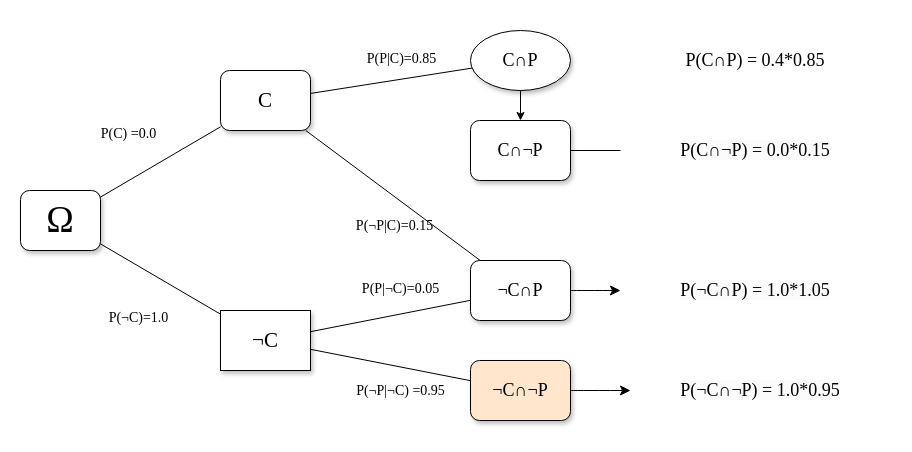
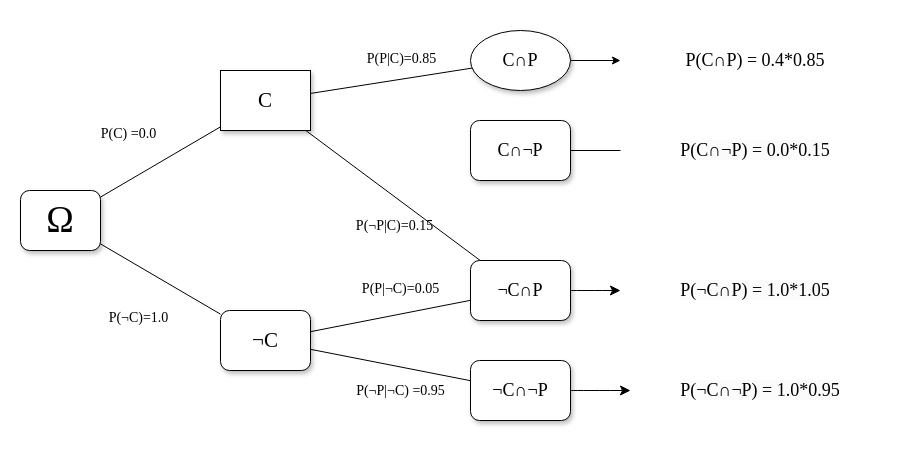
  <mxCell id="0" />
  <mxCell id="1" parent="0" />
  <mxCell id="2" value="&lt;font style=&quot;font-size: 37px;&quot;&gt;Ω&lt;/font&gt;" style="whiteSpace=wrap;html=1;rounded=1;shadow=1;labelBackgroundColor=none;strokeWidth=1;fontFamily=Verdana;fontSize=37;align=center;" parent="1" vertex="1"><mxGeometry x="20" y="190" width="80" height="60" as="geometry" /></mxCell>
- <mxCell id="3" value="&lt;font style=&quot;font-size: 21px;&quot;&gt;¬C&lt;/font&gt;" style="whiteSpace=wrap;html=1;shadow=1;labelBackgroundColor=none;strokeWidth=1;fontFamily=Verdana;fontSize=18;align=center;rounded=0;" parent="1" vertex="1"><mxGeometry x="220" y="310" width="90" height="60" as="geometry" /></mxCell>
- <mxCell id="4" value="&lt;font style=&quot;font-size: 21px;&quot;&gt;C&lt;/font&gt;" style="whiteSpace=wrap;html=1;rounded=1;shadow=1;labelBackgroundColor=none;strokeWidth=1;fontFamily=Verdana;fontSize=18;align=center;" parent="1" vertex="1"><mxGeometry x="220" y="70" width="90" height="60" as="geometry" /></mxCell>
+ <mxCell id="3" value="&lt;font style=&quot;font-size: 21px;&quot;&gt;¬C&lt;/font&gt;" style="whiteSpace=wrap;html=1;rounded=1;shadow=1;labelBackgroundColor=none;strokeWidth=1;fontFamily=Verdana;fontSize=18;align=center;" parent="1" vertex="1"><mxGeometry x="220" y="310" width="90" height="60" as="geometry" /></mxCell>
+ <mxCell id="4" value="&lt;font style=&quot;font-size: 21px;&quot;&gt;C&lt;/font&gt;" style="whiteSpace=wrap;html=1;shadow=1;labelBackgroundColor=none;strokeWidth=1;fontFamily=Verdana;fontSize=18;align=center;rounded=0;" parent="1" vertex="1"><mxGeometry x="220" y="70" width="90" height="60" as="geometry" /></mxCell>
  <mxCell id="5" value="P(C) =0.0" style="rounded=0;html=1;labelBackgroundColor=none;startArrow=none;startFill=0;startSize=5;endArrow=none;endFill=0;endSize=5;jettySize=auto;orthogonalLoop=1;strokeWidth=1;fontFamily=Verdana;fontSize=14;" parent="1" source="2" target="4" edge="1"><mxGeometry x="-0.2" y="40" relative="1" as="geometry"><mxPoint as="offset" /></mxGeometry></mxCell>
  <mxCell id="6" value="P(¬C)=1.0" style="rounded=0;html=1;labelBackgroundColor=none;startArrow=none;startFill=0;startSize=5;endArrow=none;endFill=0;endSize=5;jettySize=auto;orthogonalLoop=1;strokeWidth=1;fontFamily=Verdana;fontSize=14;" parent="1" source="2" target="3" edge="1"><mxGeometry y="-45" relative="1" as="geometry"><mxPoint as="offset" /></mxGeometry></mxCell>
  <mxCell id="7" value="" style="edgeStyle=none;curved=1;rounded=0;orthogonalLoop=1;jettySize=auto;html=1;fontSize=12;startSize=8;endSize=8;" parent="1" source="8" target="22" edge="1"><mxGeometry relative="1" as="geometry" /></mxCell>
- <mxCell id="8" value="¬C∩¬P" style="whiteSpace=wrap;html=1;rounded=1;shadow=1;labelBackgroundColor=none;strokeWidth=1;fontFamily=Verdana;fontSize=18;align=center;fillColor=#ffe6cc;" parent="1" vertex="1"><mxGeometry x="470" y="360" width="100" height="60" as="geometry" /></mxCell>
+ <mxCell id="8" value="¬C∩¬P" style="whiteSpace=wrap;html=1;rounded=1;shadow=1;labelBackgroundColor=none;strokeWidth=1;fontFamily=Verdana;fontSize=18;align=center;" parent="1" vertex="1"><mxGeometry x="470" y="360" width="100" height="60" as="geometry" /></mxCell>
  <mxCell id="9" value="" style="edgeStyle=none;curved=1;rounded=0;orthogonalLoop=1;jettySize=auto;html=1;fontSize=12;startSize=8;endSize=8;" parent="1" source="10" target="21" edge="1"><mxGeometry relative="1" as="geometry" /></mxCell>
  <mxCell id="10" value="¬C∩P" style="whiteSpace=wrap;html=1;rounded=1;shadow=1;labelBackgroundColor=none;strokeWidth=1;fontFamily=Verdana;fontSize=18;align=center;" parent="1" vertex="1"><mxGeometry x="470" y="260" width="100" height="60" as="geometry" /></mxCell>
  <mxCell id="11" value="P(¬P|¬C) =0.95" style="rounded=0;html=1;labelBackgroundColor=none;startArrow=none;startFill=0;startSize=5;endArrow=none;endFill=0;endSize=5;jettySize=auto;orthogonalLoop=1;strokeWidth=1;fontFamily=Verdana;fontSize=14;" parent="1" source="3" target="8" edge="1"><mxGeometry x="0.181" y="-24" relative="1" as="geometry"><mxPoint as="offset" /></mxGeometry></mxCell>
  <mxCell id="12" value="P(P|¬C)=0.05" style="rounded=0;html=1;labelBackgroundColor=none;startArrow=none;startFill=0;startSize=5;endArrow=none;endFill=0;endSize=5;jettySize=auto;orthogonalLoop=1;strokeWidth=1;fontFamily=Verdana;fontSize=14;" parent="1" source="3" target="10" edge="1"><mxGeometry x="0.181" y="24" relative="1" as="geometry"><mxPoint as="offset" /></mxGeometry></mxCell>
  <mxCell id="13" value="P(¬P|C)=0.15" style="rounded=0;html=1;labelBackgroundColor=none;startArrow=none;startFill=0;startSize=5;endArrow=none;endFill=0;endSize=5;jettySize=auto;orthogonalLoop=1;strokeWidth=1;fontFamily=Verdana;fontSize=14;" parent="1" source="4" target="10" edge="1"><mxGeometry x="0.181" y="-24" relative="1" as="geometry"><mxPoint as="offset" /><mxPoint x="460" y="137.5" as="targetPoint" /></mxGeometry></mxCell>
  <mxCell id="14" value="P(P|C)=0.85" style="rounded=0;html=1;labelBackgroundColor=none;startArrow=none;startFill=0;startSize=5;endArrow=none;endFill=0;endSize=5;jettySize=auto;orthogonalLoop=1;strokeWidth=1;fontFamily=Verdana;fontSize=14;" parent="1" source="4" target="16" edge="1"><mxGeometry x="0.161" y="19" relative="1" as="geometry"><mxPoint as="offset" /><mxPoint x="460" y="62.5" as="targetPoint" /></mxGeometry></mxCell>
- <mxCell id="15" value="" style="edgeStyle=orthogonalEdgeStyle;rounded=0;orthogonalLoop=1;jettySize=auto;html=1;" parent="1" source="16" target="18" edge="1"><mxGeometry relative="1" as="geometry" /></mxCell>
+ <mxCell id="15" value="" style="edgeStyle=orthogonalEdgeStyle;rounded=0;orthogonalLoop=1;jettySize=auto;html=1;" parent="1" source="16" target="19" edge="1"><mxGeometry relative="1" as="geometry" /></mxCell>
  <mxCell id="16" value="C&lt;span style=&quot;text-align: left;&quot;&gt;∩&lt;/span&gt;P" style="ellipse;whiteSpace=wrap;html=1;shadow=1;labelBackgroundColor=none;strokeWidth=1;fontFamily=Verdana;fontSize=18;align=center;" parent="1" vertex="1"><mxGeometry x="470" y="30" width="100" height="60" as="geometry" /></mxCell>
  <mxCell id="17" value="" style="edgeStyle=orthogonalEdgeStyle;rounded=0;orthogonalLoop=1;jettySize=auto;html=1;endArrow=none;" parent="1" source="18" target="20" edge="1"><mxGeometry relative="1" as="geometry" /></mxCell>
  <mxCell id="18" value="C∩¬P" style="whiteSpace=wrap;html=1;rounded=1;shadow=1;labelBackgroundColor=none;strokeWidth=1;fontFamily=Verdana;fontSize=18;align=center;" parent="1" vertex="1"><mxGeometry x="470" y="120" width="100" height="60" as="geometry" /></mxCell>
  <mxCell id="19" value="P(C∩P) = 0.4*0.85" style="ellipse;whiteSpace=wrap;html=1;fontSize=18;fontFamily=Verdana;rounded=1;shadow=0;labelBackgroundColor=none;strokeWidth=1;fillColor=none;strokeColor=none;" parent="1" vertex="1"><mxGeometry x="620" y="20" width="270" height="80" as="geometry" /></mxCell>
  <mxCell id="20" value="&lt;span style=&quot;color: rgb(0, 0, 0); font-family: Verdana; font-size: 18px; font-style: normal; font-variant-ligatures: normal; font-variant-caps: normal; font-weight: 400; letter-spacing: normal; orphans: 2; text-align: center; text-indent: 0px; text-transform: none; widows: 2; word-spacing: 0px; -webkit-text-stroke-width: 0px; background-color: rgb(251, 251, 251); text-decoration-thickness: initial; text-decoration-style: initial; text-decoration-color: initial; float: none; display: inline !important;&quot;&gt;P(C∩¬P) = 0.0*0.15&lt;/span&gt;" style="ellipse;whiteSpace=wrap;html=1;fontSize=18;fontFamily=Verdana;rounded=1;shadow=0;labelBackgroundColor=none;strokeWidth=1;fillColor=none;strokeColor=none;" parent="1" vertex="1"><mxGeometry x="620" y="110" width="270" height="80" as="geometry" /></mxCell>
  <mxCell id="21" value="&lt;span style=&quot;color: rgb(0, 0, 0); font-family: Verdana; font-size: 18px; font-style: normal; font-variant-ligatures: normal; font-variant-caps: normal; font-weight: 400; letter-spacing: normal; orphans: 2; text-align: center; text-indent: 0px; text-transform: none; widows: 2; word-spacing: 0px; -webkit-text-stroke-width: 0px; background-color: rgb(251, 251, 251); text-decoration-thickness: initial; text-decoration-style: initial; text-decoration-color: initial; float: none; display: inline !important;&quot;&gt;P(¬C∩P) = 1.0*1.05&lt;/span&gt;" style="ellipse;whiteSpace=wrap;html=1;fontSize=18;fontFamily=Verdana;rounded=1;shadow=0;labelBackgroundColor=none;strokeWidth=1;strokeColor=none;fillColor=none;" parent="1" vertex="1"><mxGeometry x="620" y="250" width="270" height="80" as="geometry" /></mxCell>
  <mxCell id="22" value="&lt;span style=&quot;color: rgb(0, 0, 0); font-family: Verdana; font-size: 18px; font-style: normal; font-variant-ligatures: normal; font-variant-caps: normal; font-weight: 400; letter-spacing: normal; orphans: 2; text-align: center; text-indent: 0px; text-transform: none; widows: 2; word-spacing: 0px; -webkit-text-stroke-width: 0px; background-color: rgb(251, 251, 251); text-decoration-thickness: initial; text-decoration-style: initial; text-decoration-color: initial; float: none; display: inline !important;&quot;&gt;P(¬C∩¬P) = 1.0*0.95&lt;/span&gt;" style="ellipse;whiteSpace=wrap;html=1;fontSize=18;fontFamily=Verdana;rounded=1;shadow=0;labelBackgroundColor=none;strokeWidth=1;fillColor=none;strokeColor=none;" parent="1" vertex="1"><mxGeometry x="630" y="350" width="260" height="80" as="geometry" /></mxCell>
